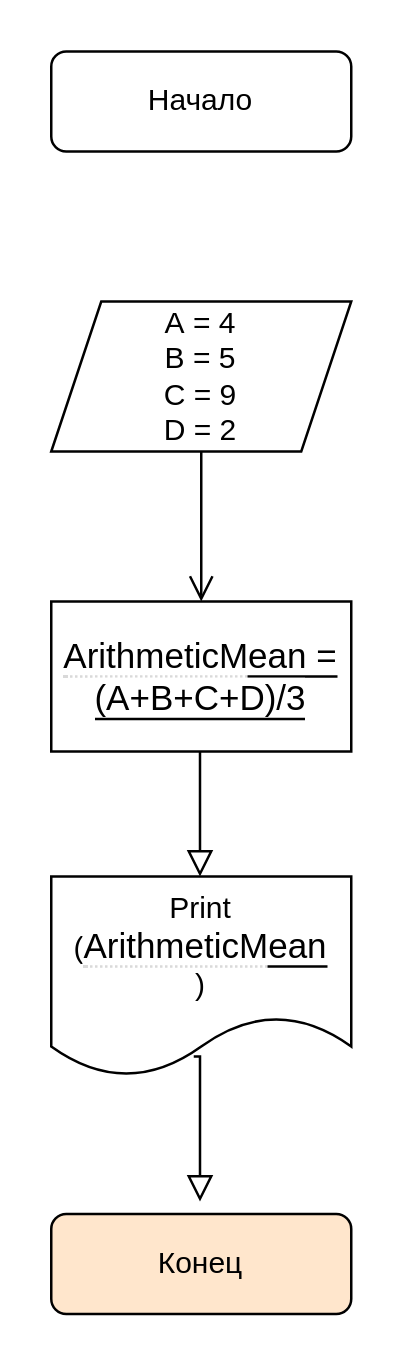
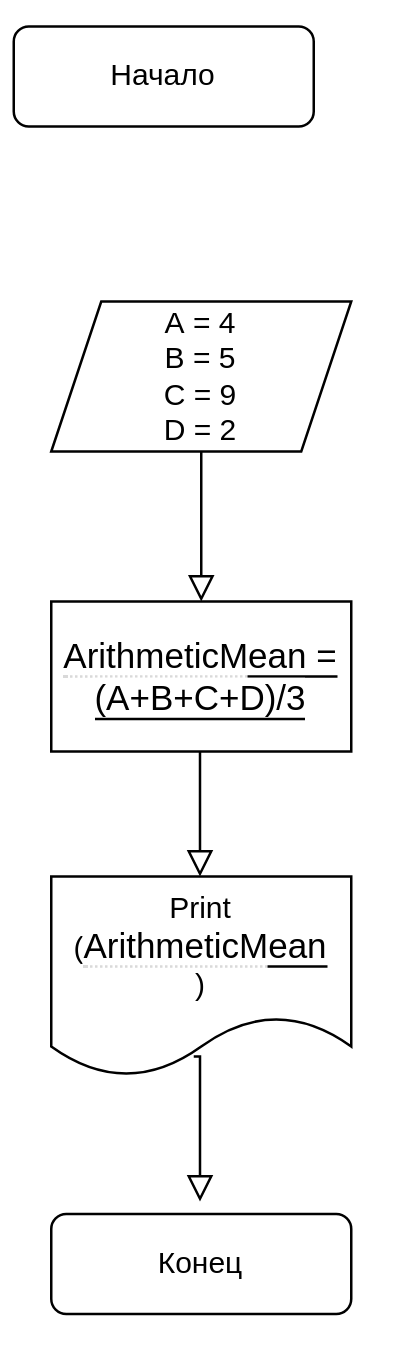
  <mxCell id="0" />
  <mxCell id="1" parent="0" />
- <mxCell id="2" value="Начало" style="rounded=1;whiteSpace=wrap;html=1;fontSize=12;glass=0;strokeWidth=1;shadow=0;" parent="1" vertex="1"><mxGeometry x="20" y="20" width="120" height="40" as="geometry" /></mxCell>
- <mxCell id="3" value="Yes" style="rounded=0;html=1;jettySize=auto;orthogonalLoop=1;fontSize=11;endArrow=open;endFill=0;endSize=8;strokeWidth=1;shadow=0;labelBackgroundColor=none;edgeStyle=orthogonalEdgeStyle;fontColor=none;noLabel=1;entryX=0.5;entryY=0;entryDx=0;entryDy=0;exitX=0.5;exitY=1;exitDx=0;exitDy=0;" parent="1" source="6" target="7" edge="1"><mxGeometry y="20" relative="1" as="geometry"><mxPoint as="offset" /><mxPoint x="80" y="190" as="sourcePoint" /><mxPoint x="80" y="230" as="targetPoint" /></mxGeometry></mxCell>
- <mxCell id="4" value="Конец" style="rounded=1;whiteSpace=wrap;html=1;fontSize=12;glass=0;strokeWidth=1;shadow=0;fillColor=#ffe6cc;" parent="1" vertex="1"><mxGeometry x="20" y="485" width="120" height="40" as="geometry" /></mxCell>
+ <mxCell id="2" value="Начало" style="rounded=1;whiteSpace=wrap;html=1;fontSize=12;glass=0;strokeWidth=1;shadow=0;" parent="1" vertex="1"><mxGeometry x="5" y="10" width="120" height="40" as="geometry" /></mxCell>
+ <mxCell id="3" value="Yes" style="rounded=0;html=1;jettySize=auto;orthogonalLoop=1;fontSize=11;endArrow=block;endFill=0;endSize=8;strokeWidth=1;shadow=0;labelBackgroundColor=none;edgeStyle=orthogonalEdgeStyle;fontColor=none;noLabel=1;entryX=0.5;entryY=0;entryDx=0;entryDy=0;exitX=0.5;exitY=1;exitDx=0;exitDy=0;" parent="1" source="6" target="7" edge="1"><mxGeometry y="20" relative="1" as="geometry"><mxPoint as="offset" /><mxPoint x="80" y="190" as="sourcePoint" /><mxPoint x="80" y="230" as="targetPoint" /></mxGeometry></mxCell>
+ <mxCell id="4" value="Конец" style="rounded=1;whiteSpace=wrap;html=1;fontSize=12;glass=0;strokeWidth=1;shadow=0;" parent="1" vertex="1"><mxGeometry x="20" y="485" width="120" height="40" as="geometry" /></mxCell>
  <mxCell id="5" value="Print (&lt;span style=&quot;padding: 0px; margin: 0px; cursor: auto; border-bottom: 1px dotted rgb(217, 217, 217); font-family: Helvetica, Arial, Tahoma, sans-serif; font-size: 14px; text-align: left; background-color: rgb(255, 255, 255);&quot; class=&quot;w&quot;&gt;ArithmeticM&lt;/span&gt;&lt;span style=&quot;padding: 0px; margin: 0px; cursor: auto; border-bottom: 1px solid rgb(0, 0, 0); font-family: Helvetica, Arial, Tahoma, sans-serif; font-size: 14px; text-align: left; background-color: rgb(255, 255, 255);&quot; class=&quot;w&quot;&gt;ean&lt;/span&gt;&lt;br&gt;)" style="shape=document;whiteSpace=wrap;html=1;boundedLbl=1;" vertex="1" parent="1"><mxGeometry x="20" y="350" width="120" height="80" as="geometry" /></mxCell>
  <mxCell id="6" value="А = 4&lt;br&gt;В = 5&lt;br&gt;С = 9&lt;br&gt;D = 2" style="shape=parallelogram;perimeter=parallelogramPerimeter;whiteSpace=wrap;html=1;fixedSize=1;" vertex="1" parent="1"><mxGeometry x="20" y="120" width="120" height="60" as="geometry" /></mxCell>
  <mxCell id="7" value="&lt;span style=&quot;padding: 0px; margin: 0px; cursor: auto; border-bottom: 1px dotted rgb(217, 217, 217); font-family: Helvetica, Arial, Tahoma, sans-serif; font-size: 14px; text-align: left; background-color: rgb(255, 255, 255);&quot; class=&quot;w&quot;&gt;ArithmeticM&lt;/span&gt;&lt;span style=&quot;padding: 0px; margin: 0px; cursor: auto; border-bottom: 1px solid rgb(0, 0, 0); font-family: Helvetica, Arial, Tahoma, sans-serif; font-size: 14px; text-align: left; background-color: rgb(255, 255, 255);&quot; class=&quot;w&quot;&gt;ean = (A+B+C+D)/3&lt;/span&gt;" style="rounded=0;whiteSpace=wrap;html=1;fontColor=none;" vertex="1" parent="1"><mxGeometry x="20" y="240" width="120" height="60" as="geometry" /></mxCell>
  <mxCell id="8" value="" style="rounded=0;html=1;jettySize=auto;orthogonalLoop=1;fontSize=11;endArrow=block;endFill=0;endSize=8;strokeWidth=1;shadow=0;labelBackgroundColor=none;edgeStyle=orthogonalEdgeStyle;" edge="1" parent="1"><mxGeometry relative="1" as="geometry"><mxPoint x="79.5" y="300" as="sourcePoint" /><mxPoint x="79.5" y="350" as="targetPoint" /><Array as="points"><mxPoint x="79.5" y="310" /><mxPoint x="79.5" y="310" /></Array></mxGeometry></mxCell>
  <mxCell id="9" value="" style="rounded=0;html=1;jettySize=auto;orthogonalLoop=1;fontSize=11;endArrow=block;endFill=0;endSize=8;strokeWidth=1;shadow=0;labelBackgroundColor=none;edgeStyle=orthogonalEdgeStyle;exitX=0.475;exitY=0.9;exitDx=0;exitDy=0;exitPerimeter=0;" edge="1" parent="1" source="5"><mxGeometry relative="1" as="geometry"><mxPoint x="79.5" y="430" as="sourcePoint" /><mxPoint x="79.5" y="480" as="targetPoint" /><Array as="points"><mxPoint x="80" y="422" /></Array></mxGeometry></mxCell>
